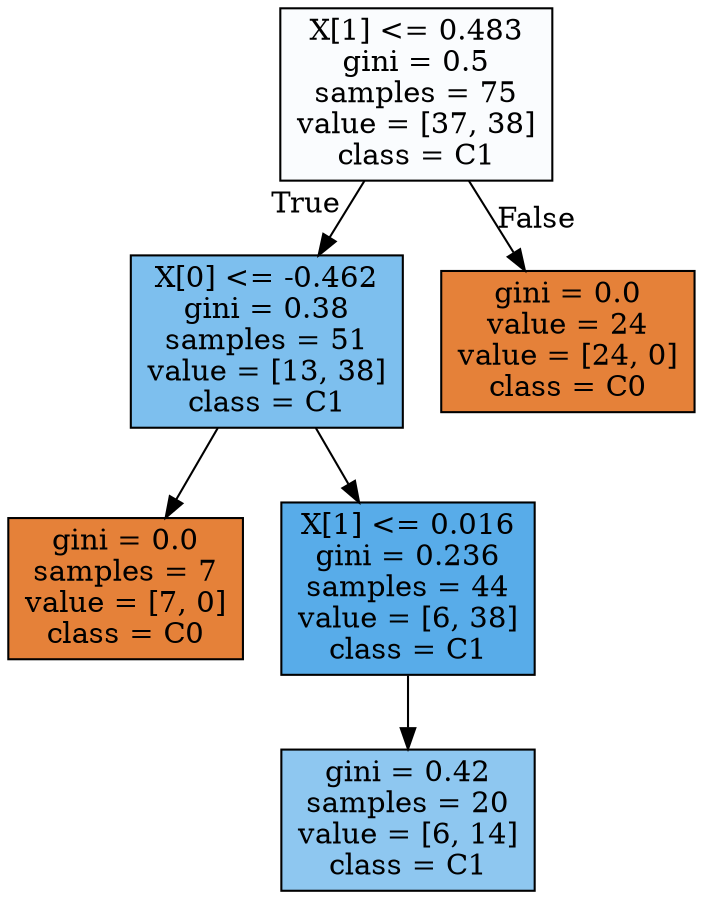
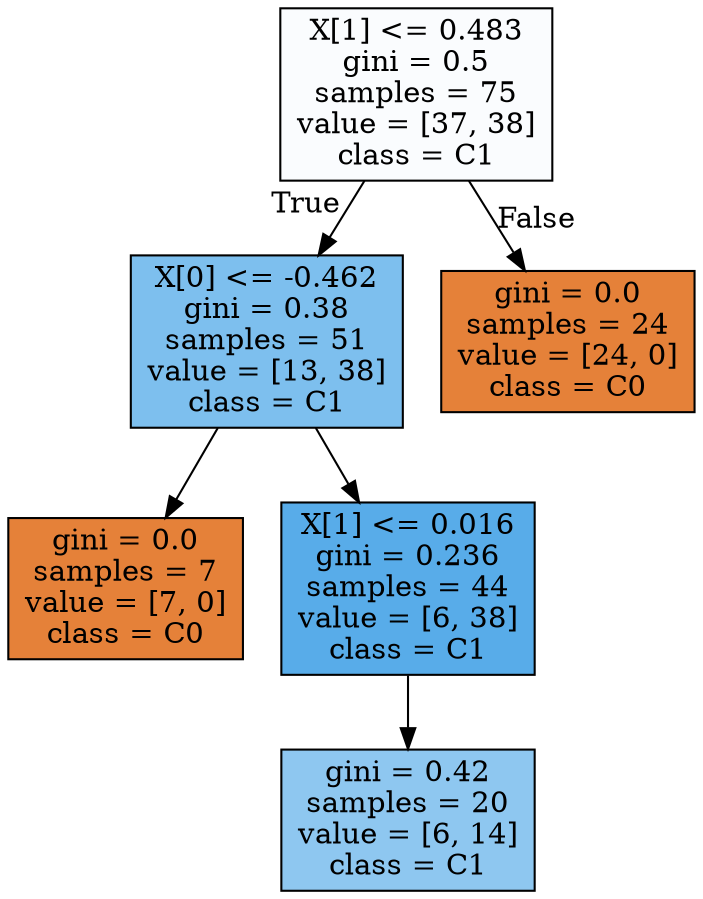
  digraph {
    node [color=black fillcolor="#e58139" shape=box style=filled]
    n1 [fillcolor="#fafcfe" label="X[1] <= 0.483\ngini = 0.5\nsamples = 75\nvalue = [37, 38]\nclass = C1"]
    n2 [fillcolor="#7dbfee" label="X[0] <= -0.462\ngini = 0.38\nsamples = 51\nvalue = [13, 38]\nclass = C1"]
-   n3 [label="gini = 0.0\nvalue = 24\nvalue = [24, 0]\nclass = C0"]
+   n3 [label="gini = 0.0\nsamples = 24\nvalue = [24, 0]\nclass = C0"]
    n4 [label="gini = 0.0\nsamples = 7\nvalue = [7, 0]\nclass = C0"]
    n5 [fillcolor="#58ace9" label="X[1] <= 0.016\ngini = 0.236\nsamples = 44\nvalue = [6, 38]\nclass = C1"]
    n6 [fillcolor="#8ec7f0" label="gini = 0.42\nsamples = 20\nvalue = [6, 14]\nclass = C1"]
    n1 -> n2 [headlabel=True labelangle=45 labeldistance=2.5]
    n1 -> n3 [headlabel=False labelangle=-45 labeldistance=2.5]
    n2 -> n4
    n2 -> n5
    n5 -> n6
  }
